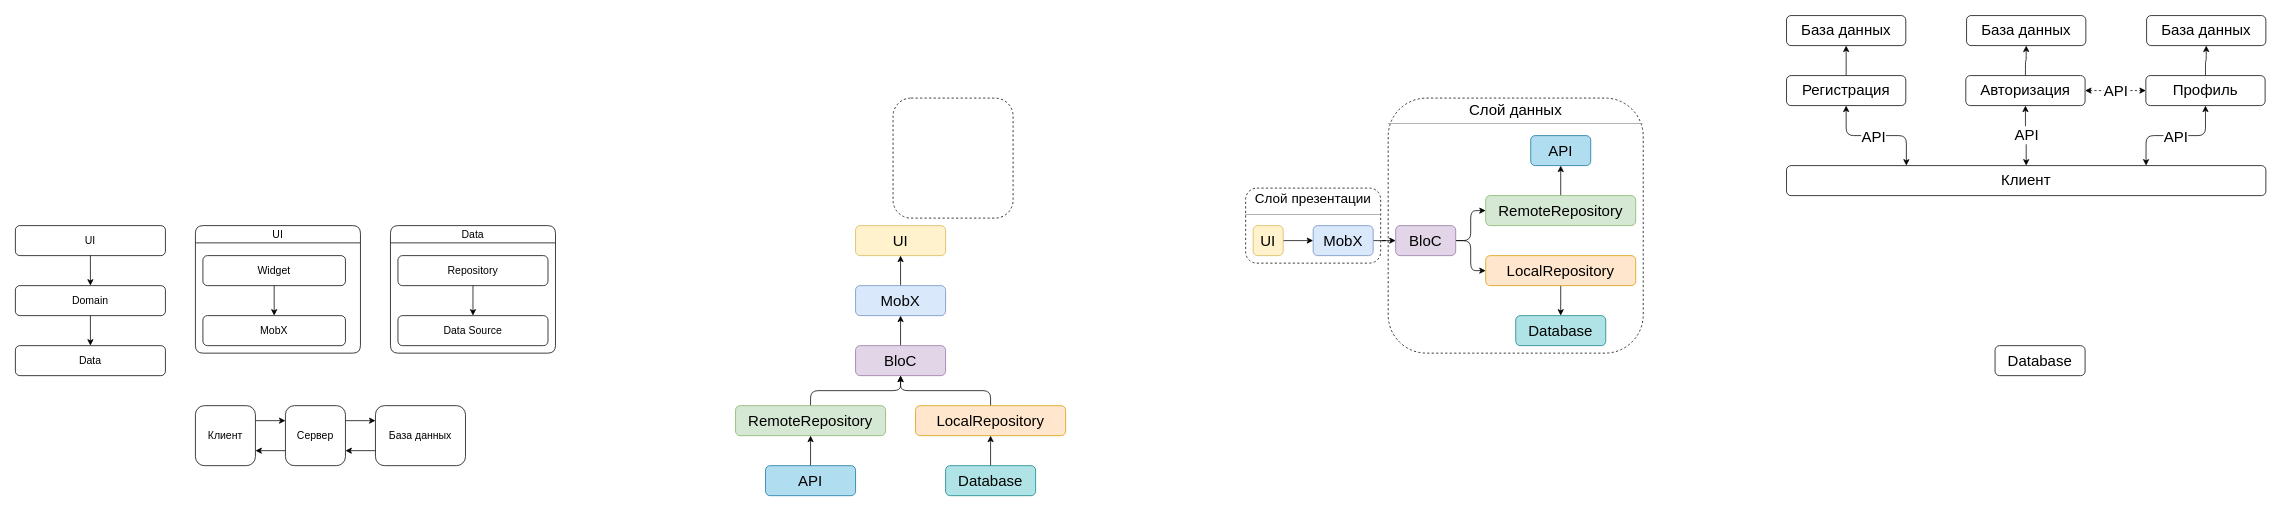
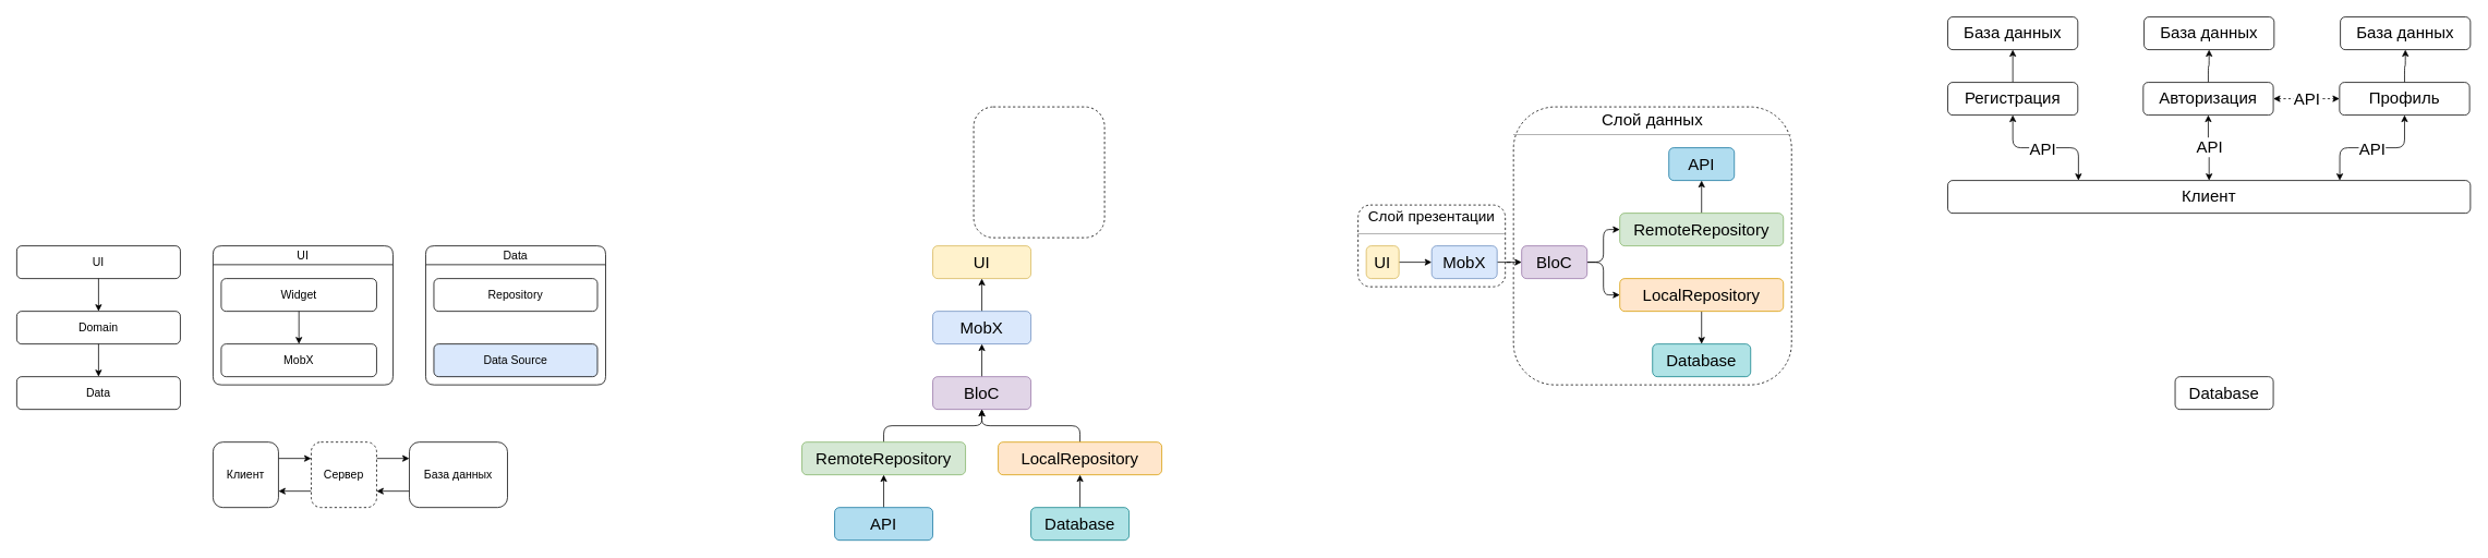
  <mxCell id="0" />
  <mxCell id="1" parent="0" />
  <mxCell id="2" value="UI" style="swimlane;rounded=1;fontStyle=0;fontSize=14;" parent="1" vertex="1"><mxGeometry x="260" y="300" width="220" height="170" as="geometry" /></mxCell>
  <mxCell id="3" value="&lt;font style=&quot;font-size: 14px&quot;&gt;MobX&lt;/font&gt;" style="rounded=1;whiteSpace=wrap;html=1;" parent="2" vertex="1"><mxGeometry x="10" y="120" width="190" height="40" as="geometry" /></mxCell>
  <mxCell id="4" value="&lt;font style=&quot;font-size: 14px&quot;&gt;Widget&lt;/font&gt;" style="rounded=1;whiteSpace=wrap;html=1;" parent="2" vertex="1"><mxGeometry x="10" y="40" width="190" height="40" as="geometry" /></mxCell>
  <mxCell id="5" value="" style="edgeStyle=orthogonalEdgeStyle;rounded=1;orthogonalLoop=1;jettySize=auto;html=1;" parent="2" source="4" target="3" edge="1"><mxGeometry relative="1" as="geometry" /></mxCell>
  <mxCell id="6" value="" style="group;rounded=1;" parent="1" vertex="1" connectable="0"><mxGeometry x="20" y="300" width="200" height="200" as="geometry" /></mxCell>
  <mxCell id="7" value="&lt;font style=&quot;font-size: 14px&quot;&gt;UI&lt;/font&gt;" style="rounded=1;whiteSpace=wrap;html=1;" parent="6" vertex="1"><mxGeometry width="200" height="40" as="geometry" /></mxCell>
  <mxCell id="8" value="&lt;font style=&quot;font-size: 14px&quot;&gt;Domain&lt;/font&gt;" style="rounded=1;whiteSpace=wrap;html=1;" parent="6" vertex="1"><mxGeometry y="80" width="200" height="40" as="geometry" /></mxCell>
  <mxCell id="9" value="" style="edgeStyle=orthogonalEdgeStyle;rounded=1;orthogonalLoop=1;jettySize=auto;html=1;" parent="6" source="7" target="8" edge="1"><mxGeometry relative="1" as="geometry" /></mxCell>
  <mxCell id="10" value="&lt;font style=&quot;font-size: 14px&quot;&gt;Data&lt;/font&gt;" style="rounded=1;whiteSpace=wrap;html=1;" parent="6" vertex="1"><mxGeometry y="160" width="200" height="40" as="geometry" /></mxCell>
  <mxCell id="11" value="" style="edgeStyle=orthogonalEdgeStyle;rounded=1;orthogonalLoop=1;jettySize=auto;html=1;" parent="6" source="8" target="10" edge="1"><mxGeometry relative="1" as="geometry" /></mxCell>
  <mxCell id="12" value="Data" style="swimlane;rounded=1;fontStyle=0;fontSize=14;" parent="1" vertex="1"><mxGeometry x="520" y="300" width="220" height="170" as="geometry" /></mxCell>
- <mxCell id="13" value="&lt;font style=&quot;font-size: 14px&quot;&gt;Data Source&lt;/font&gt;" style="rounded=1;whiteSpace=wrap;html=1;" parent="12" vertex="1"><mxGeometry x="10" y="120" width="200" height="40" as="geometry" /></mxCell>
+ <mxCell id="13" value="&lt;font style=&quot;font-size: 14px&quot;&gt;Data Source&lt;/font&gt;" style="rounded=1;whiteSpace=wrap;html=1;fillColor=#dae8fc;" parent="12" vertex="1"><mxGeometry x="10" y="120" width="200" height="40" as="geometry" /></mxCell>
  <mxCell id="14" value="&lt;font style=&quot;font-size: 14px&quot;&gt;Repository&lt;/font&gt;" style="rounded=1;whiteSpace=wrap;html=1;" parent="12" vertex="1"><mxGeometry x="10" y="40" width="200" height="40" as="geometry" /></mxCell>
- <mxCell id="15" value="" style="edgeStyle=orthogonalEdgeStyle;rounded=1;orthogonalLoop=1;jettySize=auto;html=1;" parent="12" source="14" target="13" edge="1"><mxGeometry relative="1" as="geometry" /></mxCell>
  <mxCell id="16" style="edgeStyle=orthogonalEdgeStyle;rounded=1;orthogonalLoop=1;jettySize=auto;html=1;exitX=1;exitY=0.25;exitDx=0;exitDy=0;entryX=0;entryY=0.25;entryDx=0;entryDy=0;" parent="1" source="17" target="20" edge="1"><mxGeometry relative="1" as="geometry" /></mxCell>
  <mxCell id="17" value="&lt;font style=&quot;font-size: 14px;&quot;&gt;Клиент&lt;/font&gt;" style="rounded=1;whiteSpace=wrap;html=1;" parent="1" vertex="1"><mxGeometry x="260" y="540" width="80" height="80" as="geometry" /></mxCell>
  <mxCell id="18" style="edgeStyle=orthogonalEdgeStyle;rounded=1;orthogonalLoop=1;jettySize=auto;html=1;exitX=1;exitY=0.25;exitDx=0;exitDy=0;entryX=0;entryY=0.25;entryDx=0;entryDy=0;" parent="1" source="20" target="22" edge="1"><mxGeometry relative="1" as="geometry" /></mxCell>
  <mxCell id="19" style="edgeStyle=orthogonalEdgeStyle;rounded=1;orthogonalLoop=1;jettySize=auto;html=1;exitX=0;exitY=0.75;exitDx=0;exitDy=0;entryX=1;entryY=0.75;entryDx=0;entryDy=0;" parent="1" source="20" target="17" edge="1"><mxGeometry relative="1" as="geometry" /></mxCell>
- <mxCell id="20" value="&lt;font style=&quot;font-size: 14px;&quot;&gt;Сервер&lt;/font&gt;" style="rounded=1;whiteSpace=wrap;html=1;" parent="1" vertex="1"><mxGeometry x="380" y="540" width="80" height="80" as="geometry" /></mxCell>
+ <mxCell id="20" value="&lt;font style=&quot;font-size: 14px;&quot;&gt;Сервер&lt;/font&gt;" style="rounded=1;whiteSpace=wrap;html=1;dashed=1;" parent="1" vertex="1"><mxGeometry x="380" y="540" width="80" height="80" as="geometry" /></mxCell>
  <mxCell id="21" style="edgeStyle=orthogonalEdgeStyle;rounded=1;orthogonalLoop=1;jettySize=auto;html=1;exitX=0;exitY=0.75;exitDx=0;exitDy=0;entryX=1;entryY=0.75;entryDx=0;entryDy=0;" parent="1" source="22" target="20" edge="1"><mxGeometry relative="1" as="geometry" /></mxCell>
  <mxCell id="22" value="&lt;font style=&quot;font-size: 14px;&quot;&gt;База данных&lt;/font&gt;" style="rounded=1;whiteSpace=wrap;html=1;" parent="1" vertex="1"><mxGeometry x="500" y="540" width="120" height="80" as="geometry" /></mxCell>
  <mxCell id="23" value="&lt;font style=&quot;font-size: 20px;&quot;&gt;UI&lt;/font&gt;" style="rounded=1;whiteSpace=wrap;html=1;fillColor=#fff2cc;strokeColor=#d6b656;" parent="1" vertex="1"><mxGeometry x="1140" y="300" width="120" height="40" as="geometry" /></mxCell>
  <mxCell id="24" value="" style="edgeStyle=orthogonalEdgeStyle;rounded=1;orthogonalLoop=1;jettySize=auto;html=1;" parent="1" source="25" target="23" edge="1"><mxGeometry relative="1" as="geometry" /></mxCell>
  <mxCell id="25" value="&lt;font style=&quot;font-size: 20px;&quot;&gt;MobX&lt;/font&gt;" style="rounded=1;whiteSpace=wrap;html=1;fillColor=#dae8fc;strokeColor=#6c8ebf;" parent="1" vertex="1"><mxGeometry x="1140" y="380" width="120" height="40" as="geometry" /></mxCell>
  <mxCell id="26" value="" style="edgeStyle=orthogonalEdgeStyle;rounded=1;orthogonalLoop=1;jettySize=auto;html=1;" parent="1" source="27" target="25" edge="1"><mxGeometry relative="1" as="geometry" /></mxCell>
  <mxCell id="27" value="&lt;font style=&quot;font-size: 20px;&quot;&gt;BloC&lt;/font&gt;" style="rounded=1;whiteSpace=wrap;html=1;fillColor=#e1d5e7;strokeColor=#9673a6;" parent="1" vertex="1"><mxGeometry x="1140" y="460" width="120" height="40" as="geometry" /></mxCell>
  <mxCell id="28" style="edgeStyle=orthogonalEdgeStyle;rounded=1;orthogonalLoop=1;jettySize=auto;html=1;entryX=0.5;entryY=1;entryDx=0;entryDy=0;fontSize=20;" parent="1" source="29" target="27" edge="1"><mxGeometry relative="1" as="geometry" /></mxCell>
  <mxCell id="29" value="&lt;font style=&quot;font-size: 20px;&quot;&gt;RemoteRepository&lt;/font&gt;" style="rounded=1;whiteSpace=wrap;html=1;fillColor=#d5e8d4;strokeColor=#82b366;" parent="1" vertex="1"><mxGeometry x="980" y="540" width="200" height="40" as="geometry" /></mxCell>
  <mxCell id="30" style="edgeStyle=orthogonalEdgeStyle;rounded=1;orthogonalLoop=1;jettySize=auto;html=1;entryX=0.5;entryY=1;entryDx=0;entryDy=0;fontSize=20;" parent="1" source="31" target="27" edge="1"><mxGeometry relative="1" as="geometry" /></mxCell>
  <mxCell id="31" value="&lt;font style=&quot;font-size: 20px;&quot;&gt;LocalRepository&lt;/font&gt;" style="rounded=1;whiteSpace=wrap;html=1;fillColor=#ffe6cc;strokeColor=#d79b00;" parent="1" vertex="1"><mxGeometry x="1220" y="540" width="200" height="40" as="geometry" /></mxCell>
  <mxCell id="32" value="" style="edgeStyle=orthogonalEdgeStyle;rounded=1;orthogonalLoop=1;jettySize=auto;html=1;fontSize=20;" parent="1" source="33" target="29" edge="1"><mxGeometry relative="1" as="geometry" /></mxCell>
  <mxCell id="33" value="&lt;font style=&quot;font-size: 20px;&quot;&gt;API&lt;/font&gt;" style="rounded=1;whiteSpace=wrap;html=1;fillColor=#b1ddf0;strokeColor=#10739e;" parent="1" vertex="1"><mxGeometry x="1020" y="620" width="120" height="40" as="geometry" /></mxCell>
  <mxCell id="34" value="" style="edgeStyle=orthogonalEdgeStyle;rounded=1;orthogonalLoop=1;jettySize=auto;html=1;fontSize=20;" parent="1" source="35" target="31" edge="1"><mxGeometry relative="1" as="geometry" /></mxCell>
  <mxCell id="35" value="&lt;font style=&quot;font-size: 20px;&quot;&gt;Database&lt;/font&gt;" style="rounded=1;whiteSpace=wrap;html=1;fillColor=#b0e3e6;strokeColor=#0e8088;" parent="1" vertex="1"><mxGeometry x="1260" y="620" width="120" height="40" as="geometry" /></mxCell>
  <mxCell id="36" value="" style="rounded=1;whiteSpace=wrap;html=1;fontSize=20;fillColor=none;dashed=1;" parent="1" vertex="1"><mxGeometry x="1190" y="130" width="160" height="160" as="geometry" /></mxCell>
  <mxCell id="37" style="edgeStyle=orthogonalEdgeStyle;rounded=1;orthogonalLoop=1;jettySize=auto;html=1;entryX=0;entryY=0.5;entryDx=0;entryDy=0;fontSize=18;" parent="1" source="38" target="40" edge="1"><mxGeometry relative="1" as="geometry" /></mxCell>
  <mxCell id="38" value="&lt;font style=&quot;font-size: 20px;&quot;&gt;UI&lt;/font&gt;" style="rounded=1;whiteSpace=wrap;html=1;fillColor=#fff2cc;strokeColor=#d6b656;" parent="1" vertex="1"><mxGeometry x="1670" y="300" width="40" height="40" as="geometry" /></mxCell>
  <mxCell id="39" style="edgeStyle=orthogonalEdgeStyle;rounded=1;orthogonalLoop=1;jettySize=auto;html=1;entryX=0;entryY=0.5;entryDx=0;entryDy=0;fontSize=18;" parent="1" source="40" target="43" edge="1"><mxGeometry relative="1" as="geometry" /></mxCell>
  <mxCell id="40" value="&lt;font style=&quot;font-size: 20px;&quot;&gt;MobX&lt;/font&gt;" style="rounded=1;whiteSpace=wrap;html=1;fillColor=#dae8fc;strokeColor=#6c8ebf;" parent="1" vertex="1"><mxGeometry x="1750" y="300" width="80" height="40" as="geometry" /></mxCell>
  <mxCell id="41" style="edgeStyle=orthogonalEdgeStyle;rounded=1;orthogonalLoop=1;jettySize=auto;html=1;entryX=0;entryY=0.5;entryDx=0;entryDy=0;fontSize=18;" parent="1" source="43" target="47" edge="1"><mxGeometry relative="1" as="geometry" /></mxCell>
  <mxCell id="42" style="edgeStyle=orthogonalEdgeStyle;rounded=1;orthogonalLoop=1;jettySize=auto;html=1;entryX=0;entryY=0.5;entryDx=0;entryDy=0;fontSize=18;" parent="1" source="43" target="45" edge="1"><mxGeometry relative="1" as="geometry" /></mxCell>
  <mxCell id="43" value="&lt;font style=&quot;font-size: 20px;&quot;&gt;BloC&lt;/font&gt;" style="rounded=1;whiteSpace=wrap;html=1;fillColor=#e1d5e7;strokeColor=#9673a6;" parent="1" vertex="1"><mxGeometry x="1860" y="300" width="80" height="40" as="geometry" /></mxCell>
  <mxCell id="44" style="edgeStyle=orthogonalEdgeStyle;rounded=1;orthogonalLoop=1;jettySize=auto;html=1;entryX=0.5;entryY=1;entryDx=0;entryDy=0;fontSize=18;" parent="1" source="45" target="48" edge="1"><mxGeometry relative="1" as="geometry" /></mxCell>
  <mxCell id="45" value="&lt;font style=&quot;font-size: 20px;&quot;&gt;RemoteRepository&lt;/font&gt;" style="rounded=1;whiteSpace=wrap;html=1;fillColor=#d5e8d4;strokeColor=#82b366;" parent="1" vertex="1"><mxGeometry x="1980" y="260" width="200" height="40" as="geometry" /></mxCell>
  <mxCell id="46" style="edgeStyle=orthogonalEdgeStyle;rounded=1;orthogonalLoop=1;jettySize=auto;html=1;entryX=0.5;entryY=0;entryDx=0;entryDy=0;fontSize=18;" parent="1" source="47" target="49" edge="1"><mxGeometry relative="1" as="geometry" /></mxCell>
  <mxCell id="47" value="&lt;font style=&quot;font-size: 20px;&quot;&gt;LocalRepository&lt;/font&gt;" style="rounded=1;whiteSpace=wrap;html=1;fillColor=#ffe6cc;strokeColor=#d79b00;" parent="1" vertex="1"><mxGeometry x="1980" y="340" width="200" height="40" as="geometry" /></mxCell>
  <mxCell id="48" value="&lt;font style=&quot;font-size: 20px;&quot;&gt;API&lt;/font&gt;" style="rounded=1;whiteSpace=wrap;html=1;fillColor=#b1ddf0;strokeColor=#10739e;" parent="1" vertex="1"><mxGeometry x="2040" y="180" width="80" height="40" as="geometry" /></mxCell>
  <mxCell id="49" value="&lt;font style=&quot;font-size: 20px;&quot;&gt;Database&lt;/font&gt;" style="rounded=1;whiteSpace=wrap;html=1;fillColor=#b0e3e6;strokeColor=#0e8088;" parent="1" vertex="1"><mxGeometry x="2020" y="420" width="120" height="40" as="geometry" /></mxCell>
  <mxCell id="50" value="&lt;p style=&quot;margin: 4px 0px 0px; text-align: center; font-size: 18px;&quot;&gt;&lt;font style=&quot;font-size: 18px;&quot;&gt;Слой&lt;b&gt; &lt;/b&gt;презентации&lt;/font&gt;&lt;/p&gt;&lt;hr style=&quot;font-size: 18px;&quot; size=&quot;1&quot;&gt;&lt;div style=&quot;height: 2px; font-size: 18px;&quot;&gt;&lt;/div&gt;" style="verticalAlign=top;align=left;overflow=fill;fontSize=12;fontFamily=Helvetica;html=1;rounded=1;dashed=1;fillColor=none;" parent="1" vertex="1"><mxGeometry x="1660" y="250" width="180" height="100" as="geometry" /></mxCell>
  <mxCell id="51" value="&lt;p style=&quot;margin:0px;margin-top:4px;text-align:center;&quot;&gt;&lt;span style=&quot;font-size: 20px;&quot;&gt;Слой данных&lt;/span&gt;&lt;/p&gt;&lt;hr size=&quot;1&quot;&gt;&lt;div style=&quot;height:2px;&quot;&gt;&lt;/div&gt;" style="verticalAlign=top;align=left;overflow=fill;fontSize=12;fontFamily=Helvetica;html=1;rounded=1;dashed=1;fillColor=none;" parent="1" vertex="1"><mxGeometry x="1850" y="130" width="340" height="340" as="geometry" /></mxCell>
  <mxCell id="52" style="edgeStyle=orthogonalEdgeStyle;rounded=1;orthogonalLoop=1;jettySize=auto;html=1;entryX=0.25;entryY=0;entryDx=0;entryDy=0;fontSize=20;strokeColor=default;startArrow=classic;startFill=1;" parent="1" source="55" target="66" edge="1"><mxGeometry relative="1" as="geometry" /></mxCell>
  <mxCell id="53" value="API" style="edgeLabel;html=1;align=center;verticalAlign=middle;resizable=0;points=[];fontSize=20;rounded=1;" parent="52" vertex="1" connectable="0"><mxGeometry x="-0.056" relative="1" as="geometry"><mxPoint as="offset" /></mxGeometry></mxCell>
  <mxCell id="54" style="edgeStyle=orthogonalEdgeStyle;rounded=1;orthogonalLoop=1;jettySize=auto;html=1;entryX=0.5;entryY=1;entryDx=0;entryDy=0;fontSize=20;startArrow=none;startFill=0;strokeColor=default;" parent="1" source="55" target="65" edge="1"><mxGeometry relative="1" as="geometry" /></mxCell>
  <mxCell id="55" value="&lt;font style=&quot;font-size: 20px;&quot;&gt;Регистрация&lt;/font&gt;" style="rounded=1;whiteSpace=wrap;html=1;fontSize=18;" parent="1" vertex="1"><mxGeometry x="2381" y="100" width="159" height="40" as="geometry" /></mxCell>
  <mxCell id="56" style="edgeStyle=orthogonalEdgeStyle;rounded=1;orthogonalLoop=1;jettySize=auto;html=1;entryX=0.5;entryY=0;entryDx=0;entryDy=0;fontSize=20;startArrow=classic;startFill=1;" parent="1" source="60" target="66" edge="1"><mxGeometry relative="1" as="geometry" /></mxCell>
  <mxCell id="57" value="API" style="edgeLabel;html=1;align=center;verticalAlign=middle;resizable=0;points=[];fontSize=20;rounded=1;" parent="56" vertex="1" connectable="0"><mxGeometry x="-0.074" y="1" relative="1" as="geometry"><mxPoint as="offset" /></mxGeometry></mxCell>
  <mxCell id="58" value="API" style="edgeStyle=orthogonalEdgeStyle;rounded=1;orthogonalLoop=1;jettySize=auto;html=1;entryX=0;entryY=0.5;entryDx=0;entryDy=0;fontSize=20;startArrow=classic;startFill=1;strokeColor=default;dashed=1;" parent="1" source="60" target="64" edge="1"><mxGeometry relative="1" as="geometry" /></mxCell>
  <mxCell id="59" style="edgeStyle=orthogonalEdgeStyle;rounded=1;orthogonalLoop=1;jettySize=auto;html=1;entryX=0.5;entryY=1;entryDx=0;entryDy=0;fontSize=20;startArrow=none;startFill=0;strokeColor=default;" parent="1" source="60" target="67" edge="1"><mxGeometry relative="1" as="geometry" /></mxCell>
  <mxCell id="60" value="&lt;font style=&quot;font-size: 20px;&quot;&gt;Авторизация&lt;/font&gt;" style="rounded=1;whiteSpace=wrap;html=1;fontSize=18;" parent="1" vertex="1"><mxGeometry x="2620" y="100" width="159" height="40" as="geometry" /></mxCell>
  <mxCell id="61" style="edgeStyle=orthogonalEdgeStyle;rounded=1;orthogonalLoop=1;jettySize=auto;html=1;entryX=0.75;entryY=0;entryDx=0;entryDy=0;fontSize=20;startArrow=classic;startFill=1;" parent="1" source="64" target="66" edge="1"><mxGeometry relative="1" as="geometry" /></mxCell>
  <mxCell id="62" value="API" style="edgeLabel;html=1;align=center;verticalAlign=middle;resizable=0;points=[];fontSize=20;rounded=1;" parent="61" vertex="1" connectable="0"><mxGeometry x="0.005" relative="1" as="geometry"><mxPoint as="offset" /></mxGeometry></mxCell>
  <mxCell id="63" style="edgeStyle=orthogonalEdgeStyle;rounded=1;orthogonalLoop=1;jettySize=auto;html=1;entryX=0.5;entryY=1;entryDx=0;entryDy=0;fontSize=20;startArrow=none;startFill=0;strokeColor=default;" parent="1" source="64" target="68" edge="1"><mxGeometry relative="1" as="geometry" /></mxCell>
  <mxCell id="64" value="&lt;font style=&quot;font-size: 20px;&quot;&gt;Профиль&lt;/font&gt;" style="rounded=1;whiteSpace=wrap;html=1;fontSize=18;" parent="1" vertex="1"><mxGeometry x="2860" y="100" width="159" height="40" as="geometry" /></mxCell>
  <mxCell id="65" value="&lt;font style=&quot;font-size: 20px;&quot;&gt;База данных&lt;/font&gt;" style="rounded=1;whiteSpace=wrap;html=1;fontSize=18;" parent="1" vertex="1"><mxGeometry x="2381" y="20" width="159" height="40" as="geometry" /></mxCell>
  <mxCell id="66" value="&lt;font style=&quot;font-size: 20px;&quot;&gt;Клиент&lt;/font&gt;" style="rounded=1;whiteSpace=wrap;html=1;fontSize=18;" parent="1" vertex="1"><mxGeometry x="2381" width="639" height="40" as="geometry" y="220" /></mxCell>
  <mxCell id="67" value="&lt;font style=&quot;font-size: 20px;&quot;&gt;База данных&lt;/font&gt;" style="rounded=1;whiteSpace=wrap;html=1;fontSize=18;" parent="1" vertex="1"><mxGeometry x="2621" y="20" width="159" height="40" as="geometry" /></mxCell>
  <mxCell id="68" value="&lt;font style=&quot;font-size: 20px;&quot;&gt;База данных&lt;/font&gt;" style="rounded=1;whiteSpace=wrap;html=1;fontSize=18;" parent="1" vertex="1"><mxGeometry x="2861" y="20" width="159" height="40" as="geometry" /></mxCell>
  <mxCell id="69" value="&lt;font style=&quot;font-size: 20px;&quot;&gt;Database&lt;/font&gt;" style="rounded=1;whiteSpace=wrap;html=1;" vertex="1" parent="1"><mxGeometry x="2659" y="460" width="120" height="40" as="geometry" /></mxCell>
